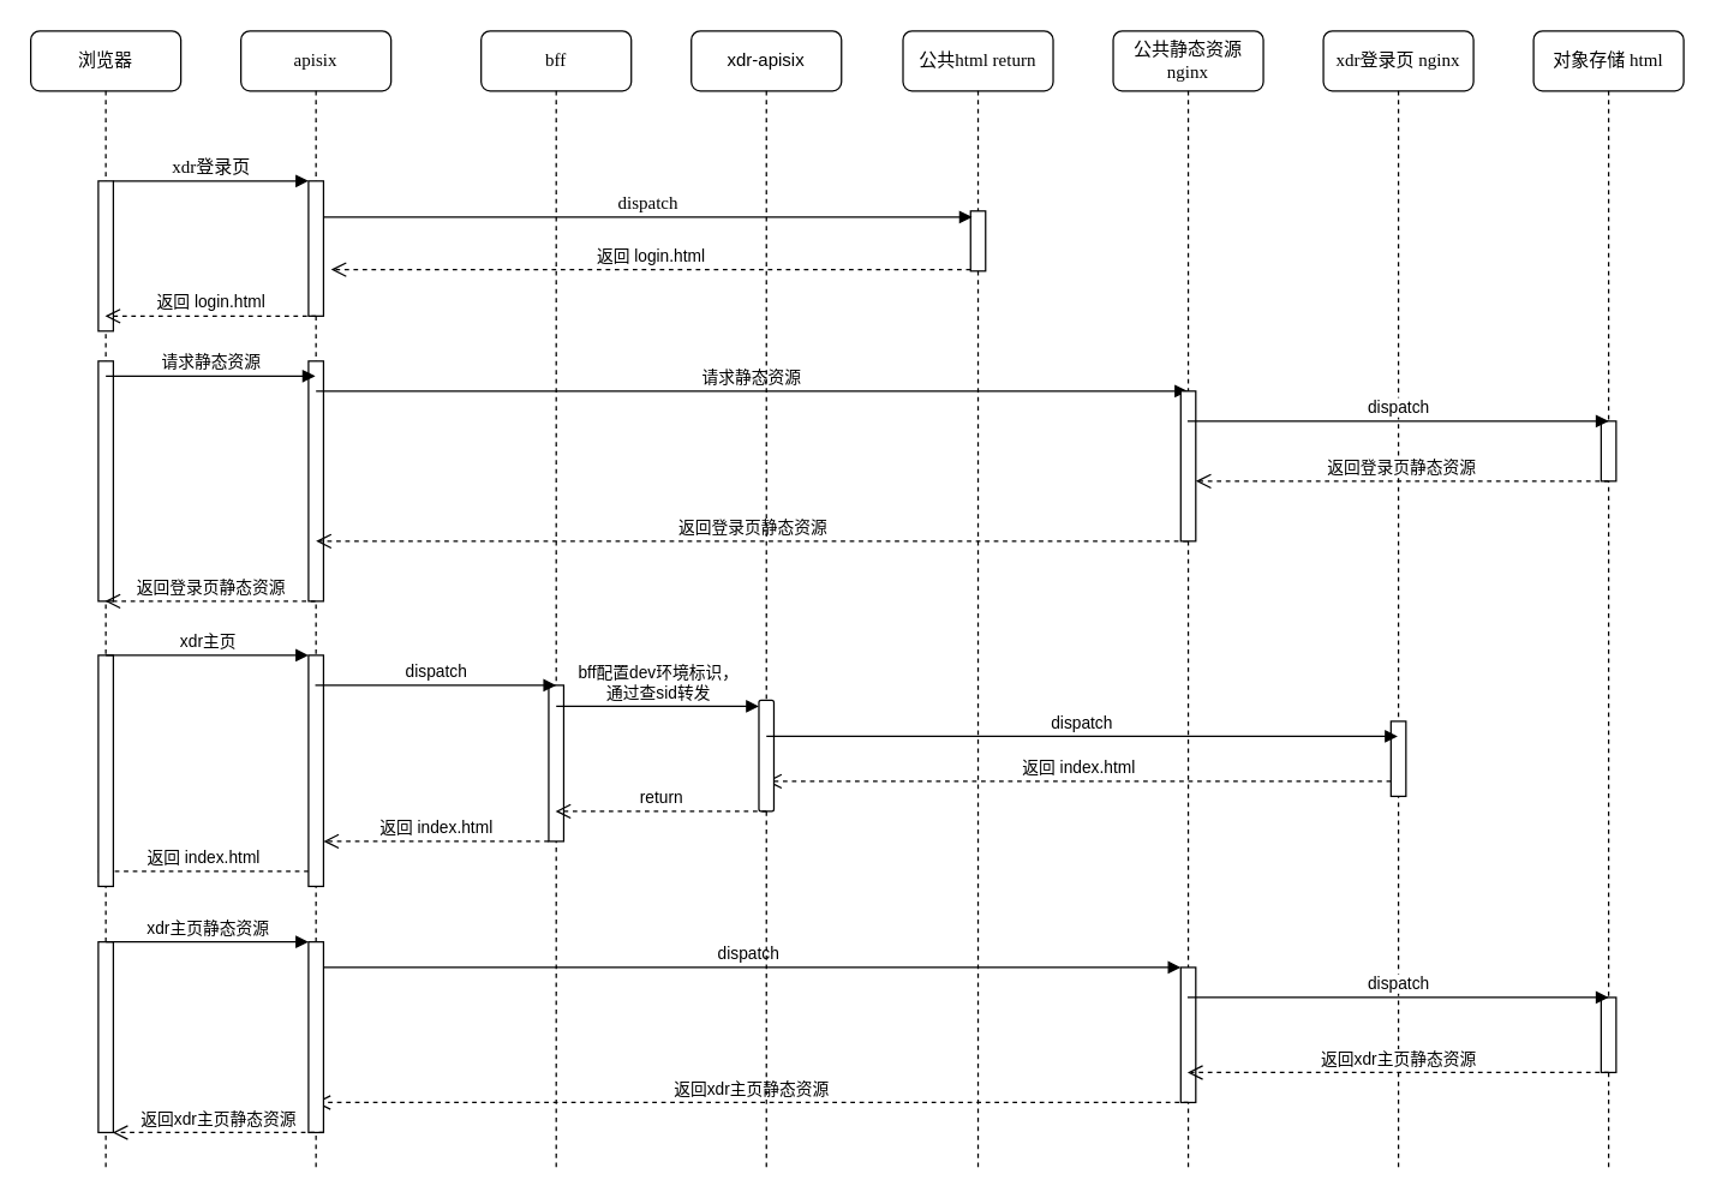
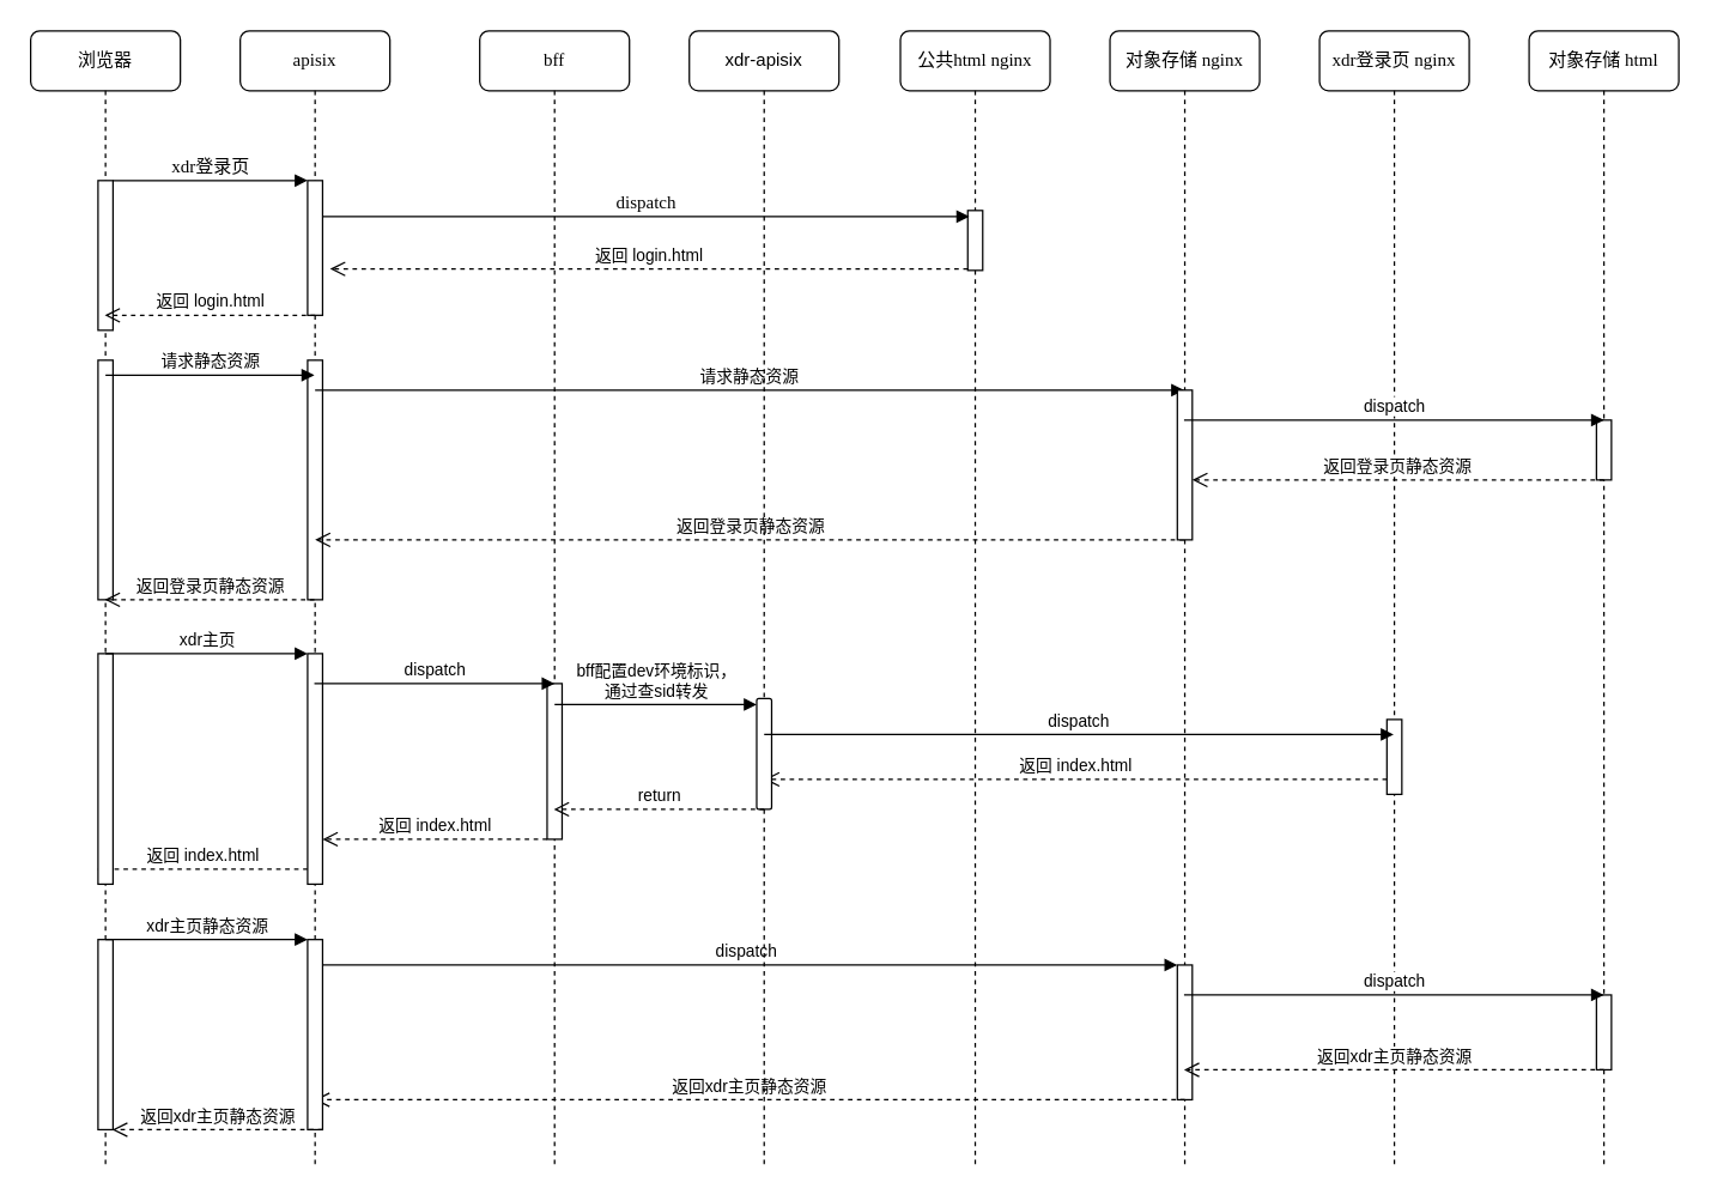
  <mxCell id="0" />
  <mxCell id="1" parent="0" />
  <mxCell id="2" value="apisix" style="shape=umlLifeline;perimeter=lifelinePerimeter;whiteSpace=wrap;html=1;container=1;collapsible=0;recursiveResize=0;outlineConnect=0;rounded=1;shadow=0;comic=0;labelBackgroundColor=none;strokeWidth=1;fontFamily=Verdana;fontSize=12;align=center;" parent="1" vertex="1"><mxGeometry x="160" y="20" width="100" height="760" as="geometry" /></mxCell>
  <mxCell id="3" value="" style="html=1;points=[];perimeter=orthogonalPerimeter;rounded=0;shadow=0;comic=0;labelBackgroundColor=none;strokeWidth=1;fontFamily=Verdana;fontSize=12;align=center;" parent="2" vertex="1"><mxGeometry x="45" y="100" width="10" height="90" as="geometry" /></mxCell>
  <mxCell id="4" value="" style="html=1;points=[];perimeter=orthogonalPerimeter;outlineConnect=0;targetShapes=umlLifeline;portConstraint=eastwest;newEdgeStyle={&quot;edgeStyle&quot;:&quot;elbowEdgeStyle&quot;,&quot;elbow&quot;:&quot;vertical&quot;,&quot;curved&quot;:0,&quot;rounded&quot;:0};" parent="2" vertex="1"><mxGeometry x="45" y="220" width="10" height="160" as="geometry" /></mxCell>
  <mxCell id="5" value="请求静态资源" style="html=1;verticalAlign=bottom;endArrow=block;edgeStyle=elbowEdgeStyle;elbow=vertical;curved=0;rounded=0;" parent="2" target="14" edge="1"><mxGeometry width="80" relative="1" as="geometry"><mxPoint x="50" y="240" as="sourcePoint" /><mxPoint x="130" y="240" as="targetPoint" /></mxGeometry></mxCell>
  <mxCell id="6" value="返回登录页静态资源" style="html=1;verticalAlign=bottom;endArrow=open;dashed=1;endSize=8;edgeStyle=elbowEdgeStyle;elbow=vertical;curved=0;rounded=0;" parent="2" source="14" edge="1"><mxGeometry relative="1" as="geometry"><mxPoint x="130" y="270" as="sourcePoint" /><mxPoint x="50" y="340" as="targetPoint" /><Array as="points"><mxPoint x="310" y="340" /></Array></mxGeometry></mxCell>
  <mxCell id="7" value="返回 index.html" style="html=1;verticalAlign=bottom;endArrow=open;dashed=1;endSize=8;edgeStyle=elbowEdgeStyle;elbow=vertical;curved=0;rounded=0;" parent="2" edge="1"><mxGeometry relative="1" as="geometry"><mxPoint x="45" y="560" as="sourcePoint" /><mxPoint x="-95.5" y="560" as="targetPoint" /></mxGeometry></mxCell>
  <mxCell id="8" value="bff" style="shape=umlLifeline;perimeter=lifelinePerimeter;whiteSpace=wrap;html=1;container=1;collapsible=0;recursiveResize=0;outlineConnect=0;rounded=1;shadow=0;comic=0;labelBackgroundColor=none;strokeWidth=1;fontFamily=Verdana;fontSize=12;align=center;" parent="1" vertex="1"><mxGeometry x="320" y="20" width="100" height="760" as="geometry" /></mxCell>
  <mxCell id="9" value="" style="html=1;points=[];perimeter=orthogonalPerimeter;outlineConnect=0;targetShapes=umlLifeline;portConstraint=eastwest;newEdgeStyle={&quot;edgeStyle&quot;:&quot;elbowEdgeStyle&quot;,&quot;elbow&quot;:&quot;vertical&quot;,&quot;curved&quot;:0,&quot;rounded&quot;:0};" parent="8" vertex="1"><mxGeometry x="45" y="436" width="10" height="104" as="geometry" /></mxCell>
  <mxCell id="10" value="bff配置dev环境标识，&lt;br&gt;通过查sid转发" style="html=1;verticalAlign=bottom;endArrow=block;edgeStyle=elbowEdgeStyle;elbow=vertical;curved=0;rounded=0;" parent="8" edge="1" target="47"><mxGeometry width="80" relative="1" as="geometry"><mxPoint x="50" y="450" as="sourcePoint" /><mxPoint x="469.5" y="456" as="targetPoint" /><Array as="points"><mxPoint x="140" y="450" /></Array></mxGeometry></mxCell>
  <mxCell id="11" value="返回 index.html" style="html=1;verticalAlign=bottom;endArrow=open;dashed=1;endSize=8;edgeStyle=elbowEdgeStyle;elbow=vertical;curved=0;rounded=0;" parent="8" edge="1" target="24"><mxGeometry relative="1" as="geometry"><mxPoint x="45" y="540" as="sourcePoint" /><mxPoint x="-115.5" y="540" as="targetPoint" /></mxGeometry></mxCell>
- <mxCell id="12" value="公共html return" style="shape=umlLifeline;perimeter=lifelinePerimeter;whiteSpace=wrap;html=1;container=1;collapsible=0;recursiveResize=0;outlineConnect=0;rounded=1;shadow=0;comic=0;labelBackgroundColor=none;strokeWidth=1;fontFamily=Verdana;fontSize=12;align=center;" parent="1" vertex="1"><mxGeometry x="601" y="20" width="100" height="760" as="geometry" /></mxCell>
+ <mxCell id="12" value="公共html nginx" style="shape=umlLifeline;perimeter=lifelinePerimeter;whiteSpace=wrap;html=1;container=1;collapsible=0;recursiveResize=0;outlineConnect=0;rounded=1;shadow=0;comic=0;labelBackgroundColor=none;strokeWidth=1;fontFamily=Verdana;fontSize=12;align=center;" parent="1" vertex="1"><mxGeometry x="601" y="20" width="100" height="760" as="geometry" /></mxCell>
  <mxCell id="13" value="" style="html=1;points=[];perimeter=orthogonalPerimeter;rounded=0;shadow=0;comic=0;labelBackgroundColor=none;strokeWidth=1;fontFamily=Verdana;fontSize=12;align=center;" parent="12" vertex="1"><mxGeometry x="45" y="120" width="10" height="40" as="geometry" /></mxCell>
- <mxCell id="14" value="公共静态资源 nginx" style="shape=umlLifeline;perimeter=lifelinePerimeter;whiteSpace=wrap;html=1;container=1;collapsible=0;recursiveResize=0;outlineConnect=0;rounded=1;shadow=0;comic=0;labelBackgroundColor=none;strokeWidth=1;fontFamily=Verdana;fontSize=12;align=center;" parent="1" vertex="1"><mxGeometry x="741" y="20" width="100" height="760" as="geometry" /></mxCell>
+ <mxCell id="14" value="对象存储 nginx" style="shape=umlLifeline;perimeter=lifelinePerimeter;whiteSpace=wrap;html=1;container=1;collapsible=0;recursiveResize=0;outlineConnect=0;rounded=1;shadow=0;comic=0;labelBackgroundColor=none;strokeWidth=1;fontFamily=Verdana;fontSize=12;align=center;" parent="1" vertex="1"><mxGeometry x="741" y="20" width="100" height="760" as="geometry" /></mxCell>
  <mxCell id="15" value="" style="html=1;points=[];perimeter=orthogonalPerimeter;outlineConnect=0;targetShapes=umlLifeline;portConstraint=eastwest;newEdgeStyle={&quot;edgeStyle&quot;:&quot;elbowEdgeStyle&quot;,&quot;elbow&quot;:&quot;vertical&quot;,&quot;curved&quot;:0,&quot;rounded&quot;:0};" parent="14" vertex="1"><mxGeometry x="45" y="624" width="10" height="90" as="geometry" /></mxCell>
  <mxCell id="16" value="返回xdr主页静态资源" style="html=1;verticalAlign=bottom;endArrow=open;dashed=1;endSize=8;edgeStyle=elbowEdgeStyle;elbow=vertical;curved=0;rounded=0;" parent="14" edge="1"><mxGeometry relative="1" as="geometry"><mxPoint x="50" y="714" as="sourcePoint" /><mxPoint x="-531.5" y="714" as="targetPoint" /><Array as="points"><mxPoint x="-30" y="714" /></Array></mxGeometry></mxCell>
  <mxCell id="17" value="" style="html=1;points=[];perimeter=orthogonalPerimeter;outlineConnect=0;targetShapes=umlLifeline;portConstraint=eastwest;newEdgeStyle={&quot;edgeStyle&quot;:&quot;elbowEdgeStyle&quot;,&quot;elbow&quot;:&quot;vertical&quot;,&quot;curved&quot;:0,&quot;rounded&quot;:0};" parent="14" vertex="1"><mxGeometry x="45" y="240" width="10" height="100" as="geometry" /></mxCell>
  <mxCell id="18" value="dispatch" style="html=1;verticalAlign=bottom;endArrow=block;edgeStyle=elbowEdgeStyle;elbow=vertical;curved=0;rounded=0;" parent="14" edge="1"><mxGeometry width="80" relative="1" as="geometry"><mxPoint x="-531.5" y="624" as="sourcePoint" /><mxPoint x="45" y="624" as="targetPoint" /></mxGeometry></mxCell>
  <mxCell id="19" value="浏览器" style="shape=umlLifeline;perimeter=lifelinePerimeter;whiteSpace=wrap;html=1;container=1;collapsible=0;recursiveResize=0;outlineConnect=0;rounded=1;shadow=0;comic=0;labelBackgroundColor=none;strokeWidth=1;fontFamily=Verdana;fontSize=12;align=center;" parent="1" vertex="1"><mxGeometry x="20" y="20" width="100" height="760" as="geometry" /></mxCell>
  <mxCell id="20" value="" style="html=1;points=[];perimeter=orthogonalPerimeter;rounded=0;shadow=0;comic=0;labelBackgroundColor=none;strokeWidth=1;fontFamily=Verdana;fontSize=12;align=center;" parent="19" vertex="1"><mxGeometry x="45" y="100" width="10" height="100" as="geometry" /></mxCell>
  <mxCell id="21" value="" style="html=1;points=[];perimeter=orthogonalPerimeter;outlineConnect=0;targetShapes=umlLifeline;portConstraint=eastwest;newEdgeStyle={&quot;edgeStyle&quot;:&quot;elbowEdgeStyle&quot;,&quot;elbow&quot;:&quot;vertical&quot;,&quot;curved&quot;:0,&quot;rounded&quot;:0};" parent="19" vertex="1"><mxGeometry x="45" y="416" width="10" height="154" as="geometry" /></mxCell>
  <mxCell id="22" value="" style="html=1;points=[];perimeter=orthogonalPerimeter;outlineConnect=0;targetShapes=umlLifeline;portConstraint=eastwest;newEdgeStyle={&quot;edgeStyle&quot;:&quot;elbowEdgeStyle&quot;,&quot;elbow&quot;:&quot;vertical&quot;,&quot;curved&quot;:0,&quot;rounded&quot;:0};" parent="19" vertex="1"><mxGeometry x="45" y="220" width="10" height="160" as="geometry" /></mxCell>
  <mxCell id="23" value="请求静态资源" style="html=1;verticalAlign=bottom;endArrow=block;edgeStyle=elbowEdgeStyle;elbow=vertical;curved=0;rounded=0;" parent="19" target="2" edge="1"><mxGeometry width="80" relative="1" as="geometry"><mxPoint x="50" y="230" as="sourcePoint" /><mxPoint x="130" y="230" as="targetPoint" /></mxGeometry></mxCell>
  <mxCell id="24" value="" style="html=1;points=[];perimeter=orthogonalPerimeter;outlineConnect=0;targetShapes=umlLifeline;portConstraint=eastwest;newEdgeStyle={&quot;edgeStyle&quot;:&quot;elbowEdgeStyle&quot;,&quot;elbow&quot;:&quot;vertical&quot;,&quot;curved&quot;:0,&quot;rounded&quot;:0};" parent="19" vertex="1"><mxGeometry x="185" y="416" width="10" height="154" as="geometry" /></mxCell>
  <mxCell id="25" value="xdr主页" style="html=1;verticalAlign=bottom;endArrow=block;edgeStyle=elbowEdgeStyle;elbow=vertical;curved=0;rounded=0;" parent="19" target="24" edge="1"><mxGeometry width="80" relative="1" as="geometry"><mxPoint x="50" y="416" as="sourcePoint" /><mxPoint x="130" y="416" as="targetPoint" /></mxGeometry></mxCell>
  <mxCell id="26" value="xdr登录页" style="html=1;verticalAlign=bottom;endArrow=block;entryX=0;entryY=0;labelBackgroundColor=none;fontFamily=Verdana;fontSize=12;edgeStyle=elbowEdgeStyle;elbow=vertical;" parent="1" source="20" target="3" edge="1"><mxGeometry relative="1" as="geometry"><mxPoint x="140" y="130" as="sourcePoint" /></mxGeometry></mxCell>
  <mxCell id="27" value="dispatch" style="html=1;verticalAlign=bottom;endArrow=block;entryX=0.1;entryY=0.1;labelBackgroundColor=none;fontFamily=Verdana;fontSize=12;edgeStyle=elbowEdgeStyle;elbow=vertical;entryDx=0;entryDy=0;entryPerimeter=0;" parent="1" source="3" target="13" edge="1"><mxGeometry relative="1" as="geometry"><mxPoint x="290" y="140" as="sourcePoint" /></mxGeometry></mxCell>
  <mxCell id="28" value="返回 login.html" style="html=1;verticalAlign=bottom;endArrow=open;dashed=1;endSize=8;edgeStyle=elbowEdgeStyle;elbow=vertical;curved=0;rounded=0;" parent="1" source="13" edge="1"><mxGeometry relative="1" as="geometry"><mxPoint x="490" y="170" as="sourcePoint" /><mxPoint x="220" y="179" as="targetPoint" /></mxGeometry></mxCell>
  <mxCell id="29" value="返回 login.html" style="html=1;verticalAlign=bottom;endArrow=open;dashed=1;endSize=8;edgeStyle=elbowEdgeStyle;elbow=vertical;curved=0;rounded=0;" parent="1" target="19" edge="1"><mxGeometry relative="1" as="geometry"><mxPoint x="210" y="210" as="sourcePoint" /><mxPoint x="130" y="210" as="targetPoint" /></mxGeometry></mxCell>
  <mxCell id="30" value="dispatch" style="html=1;verticalAlign=bottom;endArrow=block;edgeStyle=elbowEdgeStyle;elbow=vertical;curved=0;rounded=0;" parent="1" edge="1"><mxGeometry width="80" relative="1" as="geometry"><mxPoint x="209.5" y="456" as="sourcePoint" /><mxPoint x="370" y="456" as="targetPoint" /></mxGeometry></mxCell>
  <mxCell id="31" value="返回 index.html" style="html=1;verticalAlign=bottom;endArrow=open;dashed=1;endSize=8;edgeStyle=elbowEdgeStyle;elbow=vertical;curved=0;rounded=0;" parent="1" source="36" edge="1"><mxGeometry relative="1" as="geometry"><mxPoint x="650" y="506" as="sourcePoint" /><mxPoint x="510" y="520" as="targetPoint" /><Array as="points"><mxPoint x="870" y="520" /><mxPoint x="750" y="506" /></Array></mxGeometry></mxCell>
  <mxCell id="32" value="" style="html=1;points=[];perimeter=orthogonalPerimeter;outlineConnect=0;targetShapes=umlLifeline;portConstraint=eastwest;newEdgeStyle={&quot;edgeStyle&quot;:&quot;elbowEdgeStyle&quot;,&quot;elbow&quot;:&quot;vertical&quot;,&quot;curved&quot;:0,&quot;rounded&quot;:0};" parent="1" vertex="1"><mxGeometry x="65" y="627" width="10" height="127" as="geometry" /></mxCell>
  <mxCell id="33" value="" style="html=1;points=[];perimeter=orthogonalPerimeter;outlineConnect=0;targetShapes=umlLifeline;portConstraint=eastwest;newEdgeStyle={&quot;edgeStyle&quot;:&quot;elbowEdgeStyle&quot;,&quot;elbow&quot;:&quot;vertical&quot;,&quot;curved&quot;:0,&quot;rounded&quot;:0};" parent="1" vertex="1"><mxGeometry x="205" y="627" width="10" height="127" as="geometry" /></mxCell>
  <mxCell id="34" value="xdr主页静态资源" style="html=1;verticalAlign=bottom;endArrow=block;edgeStyle=elbowEdgeStyle;elbow=vertical;curved=0;rounded=0;" parent="1" target="33" edge="1"><mxGeometry width="80" relative="1" as="geometry"><mxPoint x="70" y="627" as="sourcePoint" /><mxPoint x="50" y="547" as="targetPoint" /></mxGeometry></mxCell>
  <mxCell id="35" value="xdr登录页 nginx" style="shape=umlLifeline;perimeter=lifelinePerimeter;whiteSpace=wrap;html=1;container=1;collapsible=0;recursiveResize=0;outlineConnect=0;rounded=1;shadow=0;comic=0;labelBackgroundColor=none;strokeWidth=1;fontFamily=Verdana;fontSize=12;align=center;" parent="1" vertex="1"><mxGeometry x="881" y="20" width="100" height="760" as="geometry" /></mxCell>
  <mxCell id="36" value="" style="html=1;points=[];perimeter=orthogonalPerimeter;outlineConnect=0;targetShapes=umlLifeline;portConstraint=eastwest;newEdgeStyle={&quot;edgeStyle&quot;:&quot;elbowEdgeStyle&quot;,&quot;elbow&quot;:&quot;vertical&quot;,&quot;curved&quot;:0,&quot;rounded&quot;:0};" parent="35" vertex="1"><mxGeometry x="45" y="460" width="10" height="50" as="geometry" /></mxCell>
  <mxCell id="37" value="对象存储 html" style="shape=umlLifeline;perimeter=lifelinePerimeter;whiteSpace=wrap;html=1;container=1;collapsible=0;recursiveResize=0;outlineConnect=0;rounded=1;shadow=0;comic=0;labelBackgroundColor=none;strokeWidth=1;fontFamily=Verdana;fontSize=12;align=center;" parent="1" vertex="1"><mxGeometry x="1021" y="20" width="100" height="760" as="geometry" /></mxCell>
  <mxCell id="38" value="" style="html=1;points=[];perimeter=orthogonalPerimeter;outlineConnect=0;targetShapes=umlLifeline;portConstraint=eastwest;newEdgeStyle={&quot;edgeStyle&quot;:&quot;elbowEdgeStyle&quot;,&quot;elbow&quot;:&quot;vertical&quot;,&quot;curved&quot;:0,&quot;rounded&quot;:0};" parent="37" vertex="1"><mxGeometry x="45" y="644" width="10" height="50" as="geometry" /></mxCell>
  <mxCell id="39" value="" style="html=1;points=[];perimeter=orthogonalPerimeter;outlineConnect=0;targetShapes=umlLifeline;portConstraint=eastwest;newEdgeStyle={&quot;edgeStyle&quot;:&quot;elbowEdgeStyle&quot;,&quot;elbow&quot;:&quot;vertical&quot;,&quot;curved&quot;:0,&quot;rounded&quot;:0};" parent="37" vertex="1"><mxGeometry x="45" y="260" width="10" height="40" as="geometry" /></mxCell>
  <mxCell id="40" value="dispatch" style="html=1;verticalAlign=bottom;endArrow=block;edgeStyle=elbowEdgeStyle;elbow=vertical;curved=0;rounded=0;" parent="1" edge="1"><mxGeometry width="80" relative="1" as="geometry"><mxPoint x="790.5" y="664" as="sourcePoint" /><mxPoint x="1071" y="664" as="targetPoint" /></mxGeometry></mxCell>
  <mxCell id="41" value="返回xdr主页静态资源" style="html=1;verticalAlign=bottom;endArrow=open;dashed=1;endSize=8;edgeStyle=elbowEdgeStyle;elbow=vertical;curved=0;rounded=0;" parent="1" edge="1"><mxGeometry relative="1" as="geometry"><mxPoint x="1071" y="714" as="sourcePoint" /><mxPoint x="790.5" y="714" as="targetPoint" /></mxGeometry></mxCell>
  <mxCell id="42" value="返回xdr主页静态资源" style="html=1;verticalAlign=bottom;endArrow=open;dashed=1;endSize=8;edgeStyle=elbowEdgeStyle;elbow=vertical;curved=0;rounded=0;" parent="1" edge="1"><mxGeometry relative="1" as="geometry"><mxPoint x="215" y="754" as="sourcePoint" /><mxPoint x="74.5" y="754" as="targetPoint" /></mxGeometry></mxCell>
  <mxCell id="43" value="dispatch" style="html=1;verticalAlign=bottom;endArrow=block;edgeStyle=elbowEdgeStyle;elbow=vertical;curved=0;rounded=0;" parent="1" source="14" edge="1"><mxGeometry width="80" relative="1" as="geometry"><mxPoint x="991" y="280" as="sourcePoint" /><mxPoint x="1071" y="280" as="targetPoint" /></mxGeometry></mxCell>
  <mxCell id="44" value="返回登录页静态资源" style="html=1;verticalAlign=bottom;endArrow=open;dashed=1;endSize=8;edgeStyle=elbowEdgeStyle;elbow=vertical;curved=0;rounded=0;" parent="1" target="17" edge="1"><mxGeometry relative="1" as="geometry"><mxPoint x="1071" y="320" as="sourcePoint" /><mxPoint x="991" y="320" as="targetPoint" /></mxGeometry></mxCell>
  <mxCell id="45" value="返回登录页静态资源" style="html=1;verticalAlign=bottom;endArrow=open;dashed=1;endSize=8;edgeStyle=elbowEdgeStyle;elbow=vertical;curved=0;rounded=0;" parent="1" source="2" target="19" edge="1"><mxGeometry relative="1" as="geometry"><mxPoint x="150" y="310" as="sourcePoint" /><mxPoint x="70" y="310" as="targetPoint" /><Array as="points"><mxPoint x="160" y="400" /></Array></mxGeometry></mxCell>
  <mxCell id="46" value="xdr-apisix" style="shape=umlLifeline;perimeter=lifelinePerimeter;whiteSpace=wrap;html=1;container=0;dropTarget=0;collapsible=0;recursiveResize=0;outlineConnect=0;portConstraint=eastwest;newEdgeStyle={&quot;edgeStyle&quot;:&quot;elbowEdgeStyle&quot;,&quot;elbow&quot;:&quot;vertical&quot;,&quot;curved&quot;:0,&quot;rounded&quot;:0};rounded=1;" vertex="1" parent="1"><mxGeometry x="460" y="20" width="100" height="760" as="geometry" /></mxCell>
  <mxCell id="47" value="" style="html=1;points=[];perimeter=orthogonalPerimeter;outlineConnect=0;targetShapes=umlLifeline;portConstraint=eastwest;newEdgeStyle={&quot;edgeStyle&quot;:&quot;elbowEdgeStyle&quot;,&quot;elbow&quot;:&quot;vertical&quot;,&quot;curved&quot;:0,&quot;rounded&quot;:0};rounded=1;" vertex="1" parent="46"><mxGeometry x="45" y="446" width="10" height="74" as="geometry" /></mxCell>
  <mxCell id="48" value="dispatch" style="html=1;verticalAlign=bottom;endArrow=block;edgeStyle=elbowEdgeStyle;elbow=vertical;curved=0;rounded=0;" edge="1" parent="1" target="35"><mxGeometry width="80" relative="1" as="geometry"><mxPoint x="510" y="490" as="sourcePoint" /><mxPoint x="590" y="490" as="targetPoint" /></mxGeometry></mxCell>
  <mxCell id="49" value="return" style="html=1;verticalAlign=bottom;endArrow=open;dashed=1;endSize=8;edgeStyle=elbowEdgeStyle;elbow=vertical;curved=0;rounded=0;" edge="1" parent="1" target="8"><mxGeometry relative="1" as="geometry"><mxPoint x="510" y="540" as="sourcePoint" /><mxPoint x="430" y="540" as="targetPoint" /></mxGeometry></mxCell>
